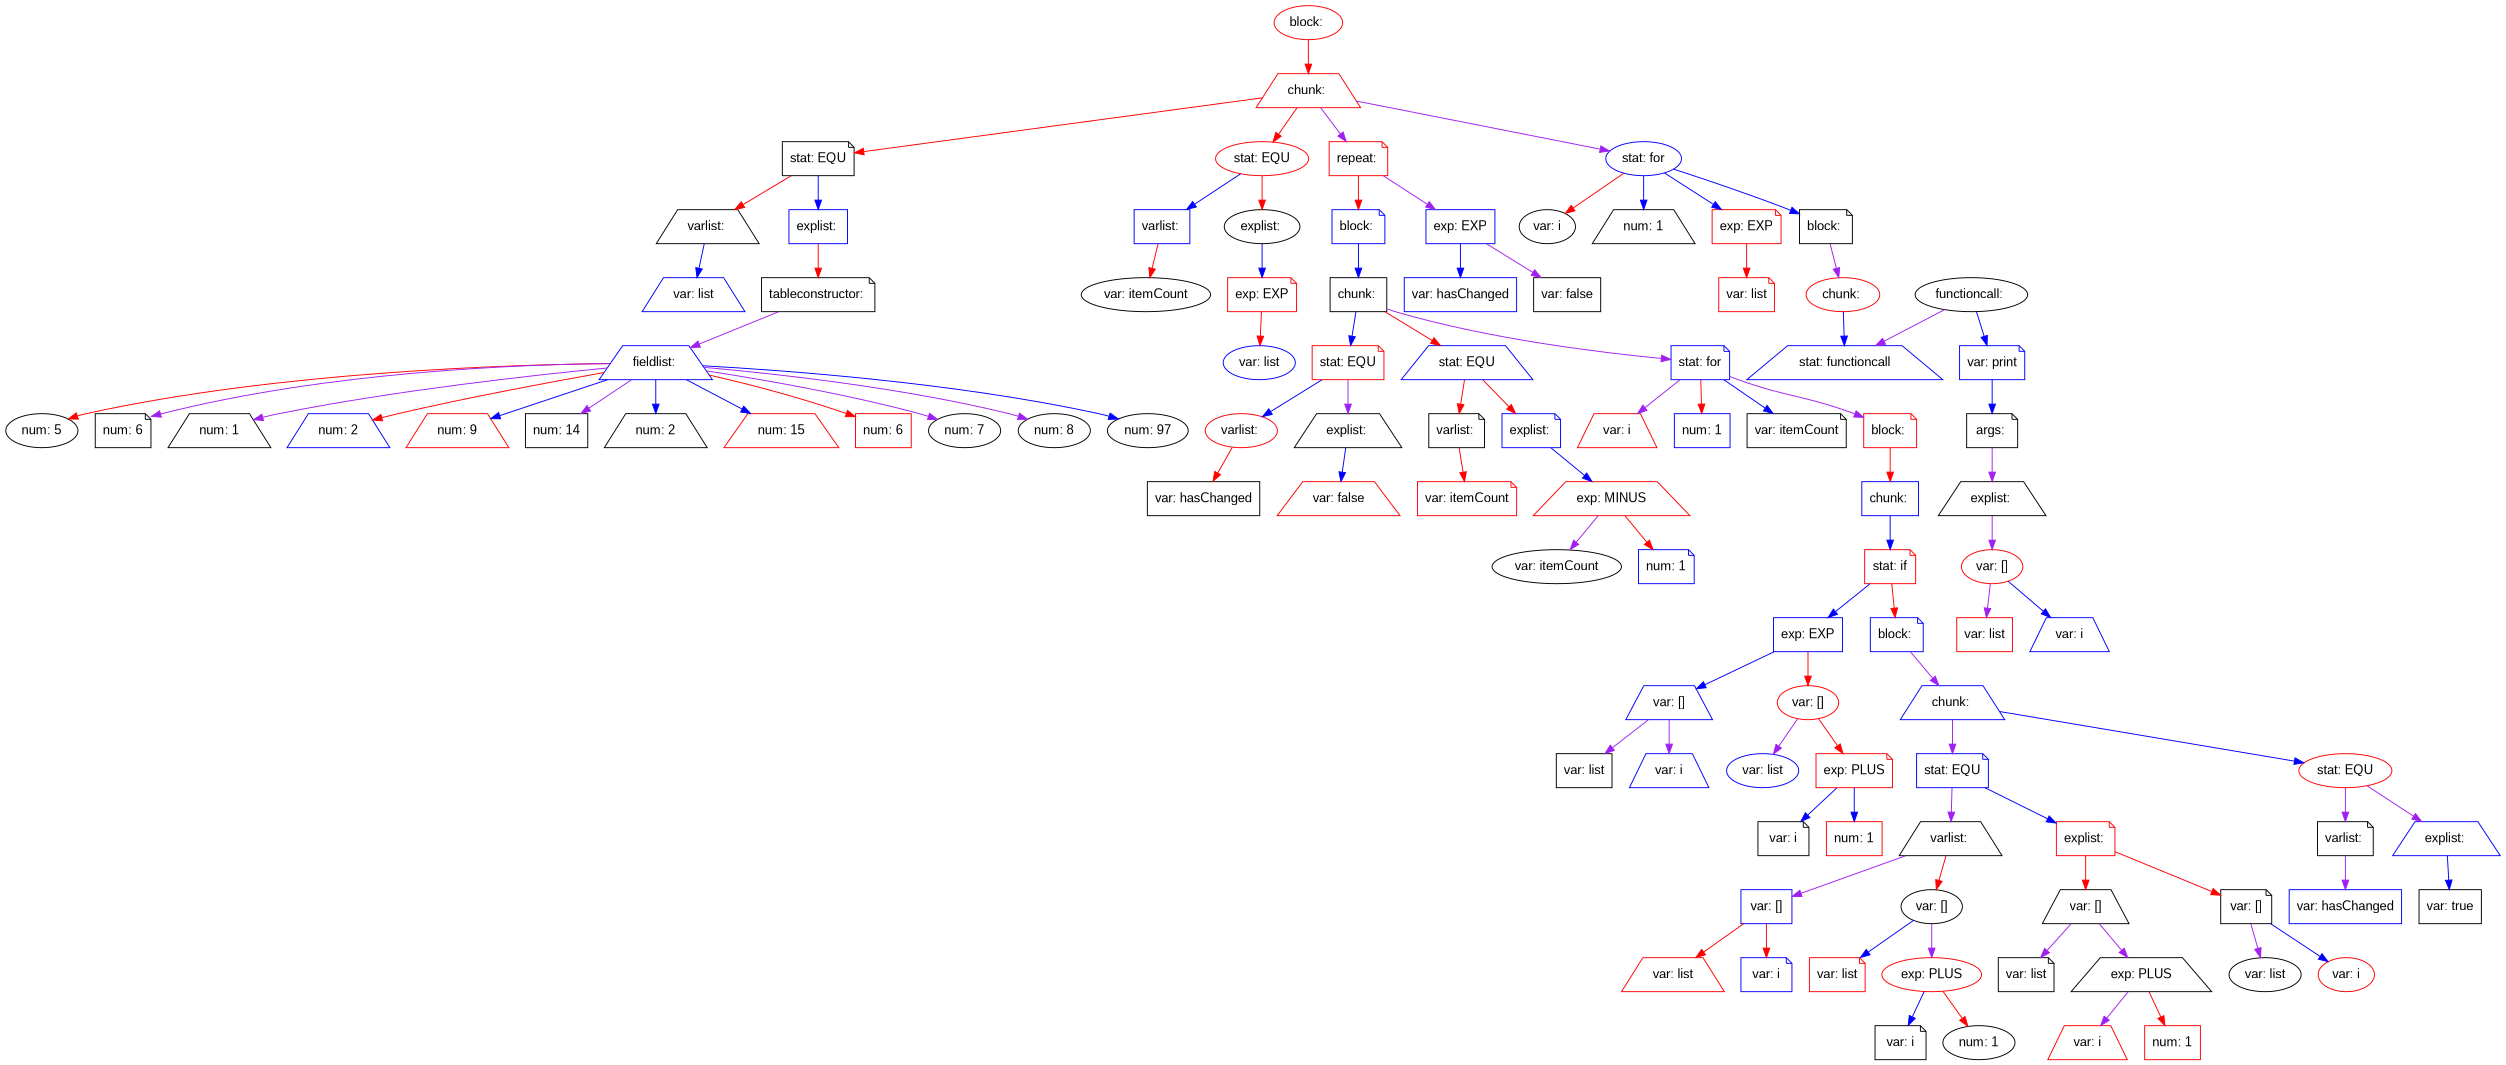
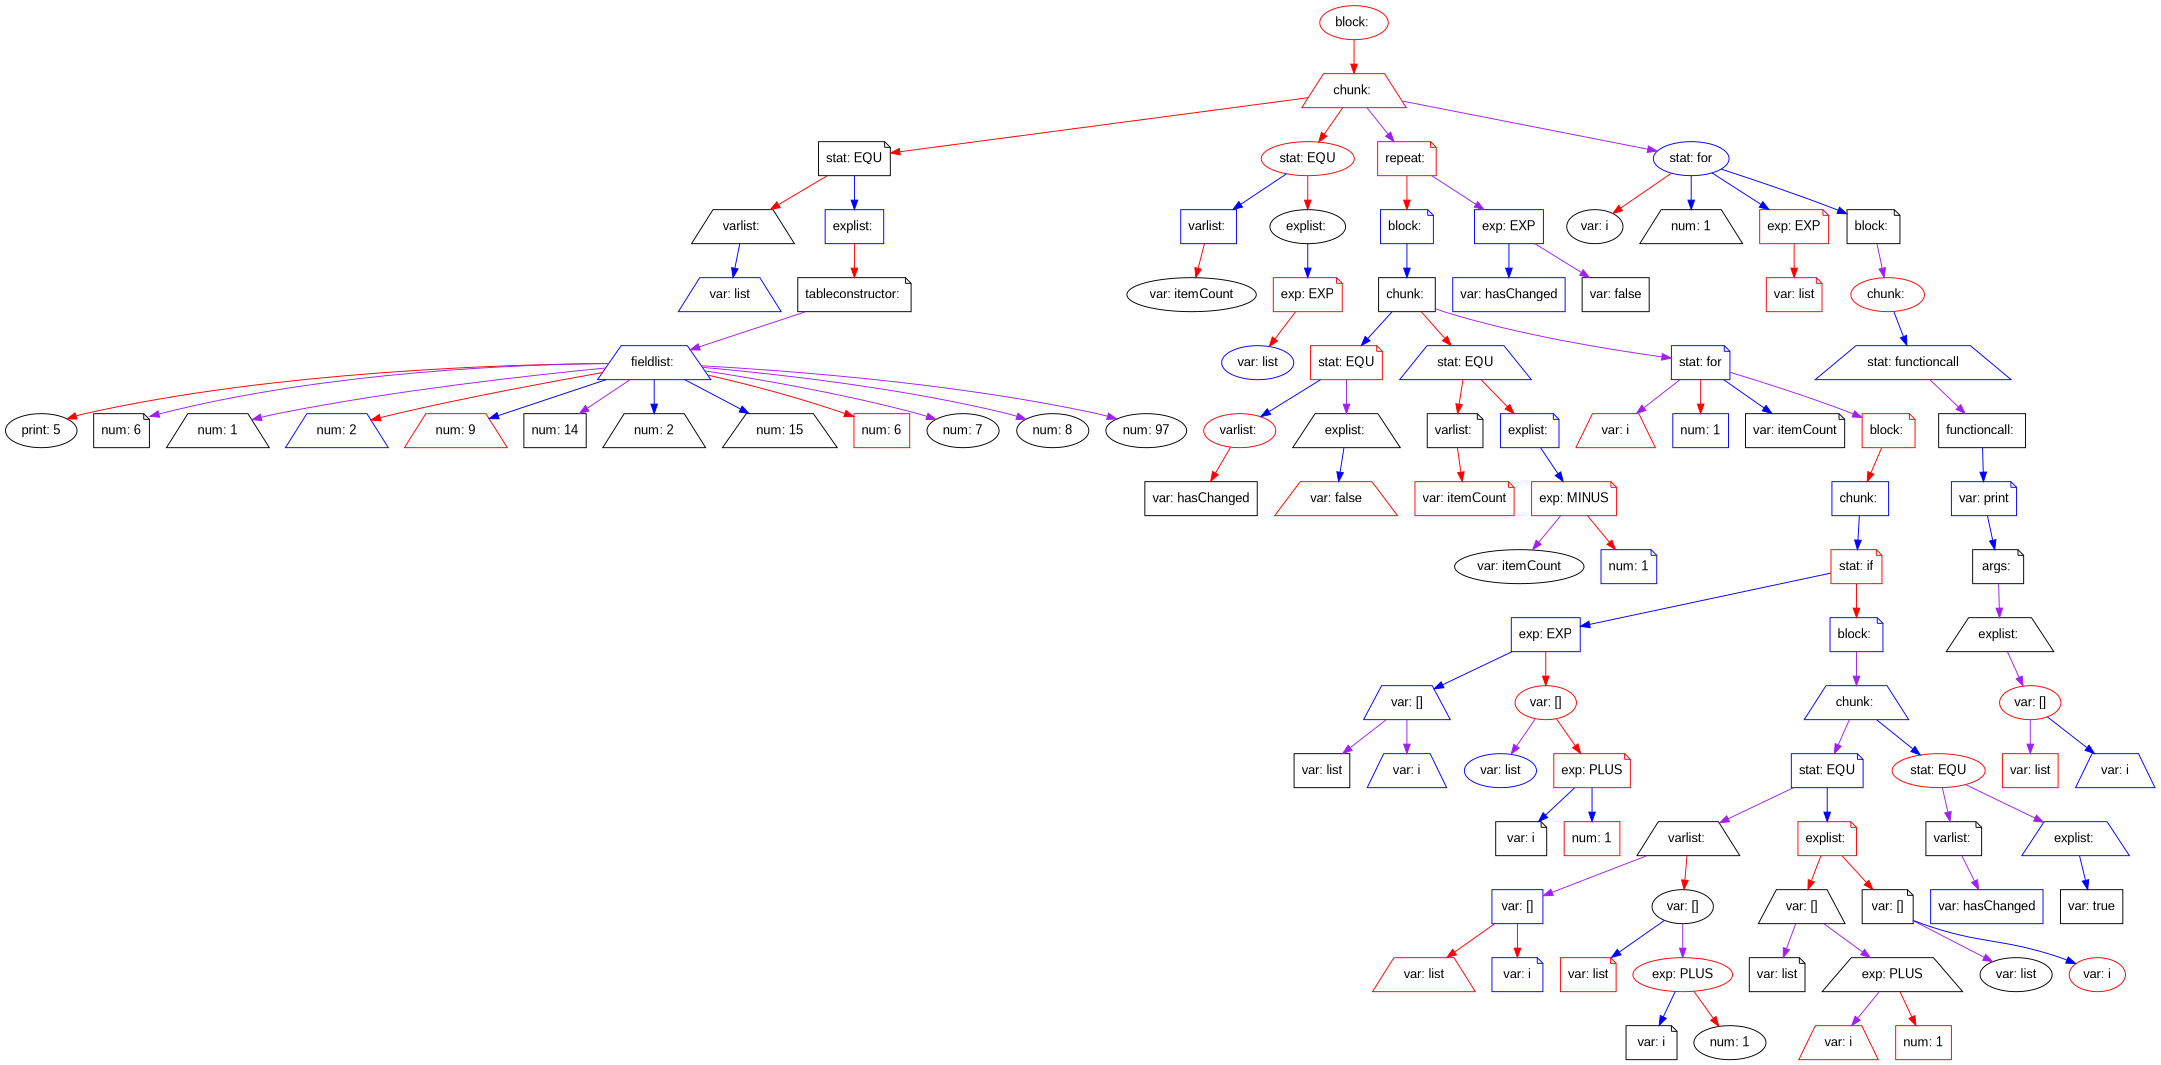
  digraph {
    fontname="Liberation Sans"
    node [color=black fontname="Liberation Sans" shape=note]
    edge [color=purple fontname="Liberation Sans"]
    n1 [color=red label="block: " shape=ellipse]
    n2 [color=red label="chunk: " shape=trapezium]
    n3 [label="stat: EQU"]
    n4 [color=red label="stat: EQU" shape=ellipse]
    n5 [color=red label="repeat: "]
    n6 [color=blue label="stat: for" shape=ellipse]
    n7 [label="varlist: " shape=trapezium]
    n8 [color=blue label="explist: " shape=box]
    n9 [color=blue label="varlist: " shape=box]
    n10 [label="explist: " shape=ellipse]
    n11 [color=blue label="block: "]
    n12 [color=blue label="exp: EXP" shape=box]
    n13 [label="var: i" shape=ellipse]
    n14 [label="num: 1" shape=trapezium]
    n15 [color=red label="exp: EXP"]
    n16 [label="block: "]
    n17 [color=blue label="var: list" shape=trapezium]
    n18 [label="tableconstructor: "]
    n19 [label="var: itemCount" shape=ellipse]
    n20 [color=red label="exp: EXP"]
    n21 [label="chunk: " shape=box]
    n22 [color=blue label="var: hasChanged" shape=box]
    n23 [label="var: false" shape=box]
    n24 [color=red label="var: list"]
    n25 [color=red label="chunk: " shape=ellipse]
    n26 [color=blue label="fieldlist: " shape=trapezium]
-   n27 [label="num: 5" shape=ellipse]
+   n27 [label="print: 5" shape=ellipse]
    n28 [label="num: 6"]
    n29 [label="num: 1" shape=trapezium]
    n30 [color=blue label="num: 2" shape=trapezium]
    n31 [color=red label="num: 9" shape=trapezium]
    n32 [label="num: 14" shape=box]
    n33 [label="num: 2" shape=trapezium]
-   n34 [color=red label="num: 15" shape=trapezium]
+   n34 [label="num: 15" shape=trapezium]
    n35 [color=red label="num: 6" shape=box]
    n36 [label="num: 7" shape=ellipse]
    n37 [label="num: 8" shape=ellipse]
    n38 [label="num: 97" shape=ellipse]
    n39 [color=blue label="var: list" shape=ellipse]
    n40 [color=red label="stat: EQU"]
    n41 [color=blue label="stat: EQU" shape=trapezium]
    n42 [color=blue label="stat: for"]
    n43 [color=red label="varlist: " shape=ellipse]
    n44 [label="explist: " shape=trapezium]
    n45 [label="varlist: "]
    n46 [color=blue label="explist: "]
    n47 [color=red label="var: i" shape=trapezium]
    n48 [color=blue label="num: 1" shape=box]
    n49 [label="var: itemCount"]
    n50 [color=red label="block: "]
    n51 [label="var: hasChanged" shape=box]
    n52 [color=red label="var: false" shape=trapezium]
    n53 [color=red label="var: itemCount"]
-   n54 [color=red label="exp: MINUS" shape=trapezium]
+   n54 [color=red label="exp: MINUS"]
    n55 [color=blue label="chunk: " shape=box]
    n56 [label="var: itemCount" shape=ellipse]
    n57 [color=blue label="num: 1"]
    n58 [color=red label="stat: if"]
    n59 [color=blue label="exp: EXP" shape=box]
    n60 [color=blue label="block: "]
    n61 [color=blue label="var: []" shape=trapezium]
    n62 [color=red label="var: []" shape=ellipse]
    n63 [color=blue label="chunk: " shape=trapezium]
    n64 [label="var: list" shape=box]
    n65 [color=blue label="var: i" shape=trapezium]
    n66 [color=blue label="var: list" shape=ellipse]
    n67 [color=red label="exp: PLUS"]
    n68 [color=blue label="stat: EQU"]
    n69 [color=red label="stat: EQU" shape=ellipse]
    n70 [label="var: i"]
    n71 [color=red label="num: 1" shape=box]
    n72 [label="varlist: " shape=trapezium]
    n73 [color=red label="explist: "]
    n74 [label="varlist: "]
    n75 [color=blue label="explist: " shape=trapezium]
    n76 [color=blue label="var: []" shape=box]
    n77 [label="var: []" shape=ellipse]
    n78 [label="var: []" shape=trapezium]
    n79 [label="var: []"]
    n80 [color=blue label="var: hasChanged" shape=box]
    n81 [label="var: true" shape=box]
    n82 [color=red label="var: list" shape=trapezium]
    n83 [color=blue label="var: i"]
    n84 [color=red label="var: list"]
    n85 [color=red label="exp: PLUS" shape=ellipse]
    n86 [label="var: list"]
    n87 [label="exp: PLUS" shape=trapezium]
    n88 [label="var: list" shape=ellipse]
    n89 [color=red label="var: i" shape=ellipse]
    n90 [label="var: i"]
    n91 [label="num: 1" shape=ellipse]
    n92 [color=red label="var: i" shape=trapezium]
    n93 [color=red label="num: 1" shape=box]
    n94 [color=blue label="stat: functioncall" shape=trapezium]
-   n95 [label="functioncall: " shape=ellipse]
+   n95 [label="functioncall: " shape=box]
    n96 [color=blue label="var: print"]
    n97 [label="args: "]
    n98 [label="explist: " shape=trapezium]
    n99 [color=red label="var: []" shape=ellipse]
    n100 [color=red label="var: list" shape=box]
    n101 [color=blue label="var: i" shape=trapezium]
    n1 -> n2 [color=red]
    n2 -> n3 [color=red]
    n2 -> n4 [color=red]
    n2 -> n5
    n2 -> n6
    n3 -> n7 [color=red]
    n3 -> n8 [color=blue]
    n4 -> n9 [color=blue]
    n4 -> n10 [color=red]
    n5 -> n11 [color=red]
    n5 -> n12
    n6 -> n13 [color=red]
    n6 -> n14 [color=blue]
    n6 -> n15 [color=blue]
    n6 -> n16 [color=blue]
    n7 -> n17 [color=blue]
    n8 -> n18 [color=red]
    n9 -> n19 [color=red]
    n10 -> n20 [color=blue]
    n11 -> n21 [color=blue]
    n12 -> n22 [color=blue]
    n12 -> n23
    n15 -> n24 [color=red]
    n16 -> n25
    n18 -> n26
    n20 -> n39 [color=red]
    n21 -> n40 [color=blue]
    n21 -> n41 [color=red]
    n21 -> n42
    n25 -> n94 [color=blue]
    n26 -> n27 [color=red]
    n26 -> n28
    n26 -> n29
    n26 -> n30 [color=red]
    n26 -> n31 [color=blue]
    n26 -> n32
    n26 -> n33 [color=blue]
    n26 -> n34 [color=blue]
    n26 -> n35 [color=red]
    n26 -> n36
    n26 -> n37
-   n26 -> n38 [color=blue]
+   n26 -> n38
    n40 -> n43 [color=blue]
    n40 -> n44
    n41 -> n45 [color=red]
    n41 -> n46 [color=red]
    n42 -> n47
    n42 -> n48 [color=red]
    n42 -> n49 [color=blue]
    n42 -> n50
    n43 -> n51 [color=red]
    n44 -> n52 [color=blue]
    n45 -> n53 [color=red]
    n46 -> n54 [color=blue]
    n50 -> n55 [color=red]
    n54 -> n56
    n54 -> n57 [color=red]
    n55 -> n58 [color=blue]
    n58 -> n59 [color=blue]
    n58 -> n60 [color=red]
    n59 -> n61 [color=blue]
    n59 -> n62 [color=red]
    n60 -> n63
    n61 -> n64
    n61 -> n65
    n62 -> n66
    n62 -> n67 [color=red]
    n63 -> n68
    n63 -> n69 [color=blue]
    n67 -> n70 [color=blue]
    n67 -> n71 [color=blue]
    n68 -> n72
    n68 -> n73 [color=blue]
    n69 -> n74
    n69 -> n75
    n72 -> n76
    n72 -> n77 [color=red]
    n73 -> n78 [color=red]
    n73 -> n79 [color=red]
    n74 -> n80
    n75 -> n81 [color=blue]
    n76 -> n82 [color=red]
    n76 -> n83 [color=red]
    n77 -> n84 [color=blue]
    n77 -> n85
    n78 -> n86
    n78 -> n87
    n79 -> n88
    n79 -> n89 [color=blue]
    n85 -> n90 [color=blue]
    n85 -> n91 [color=red]
    n87 -> n92
    n87 -> n93 [color=red]
-   n95 -> n94
+   n94 -> n95
    n95 -> n96 [color=blue]
    n96 -> n97 [color=blue]
    n97 -> n98
    n98 -> n99
    n99 -> n100
    n99 -> n101 [color=blue]
  }
